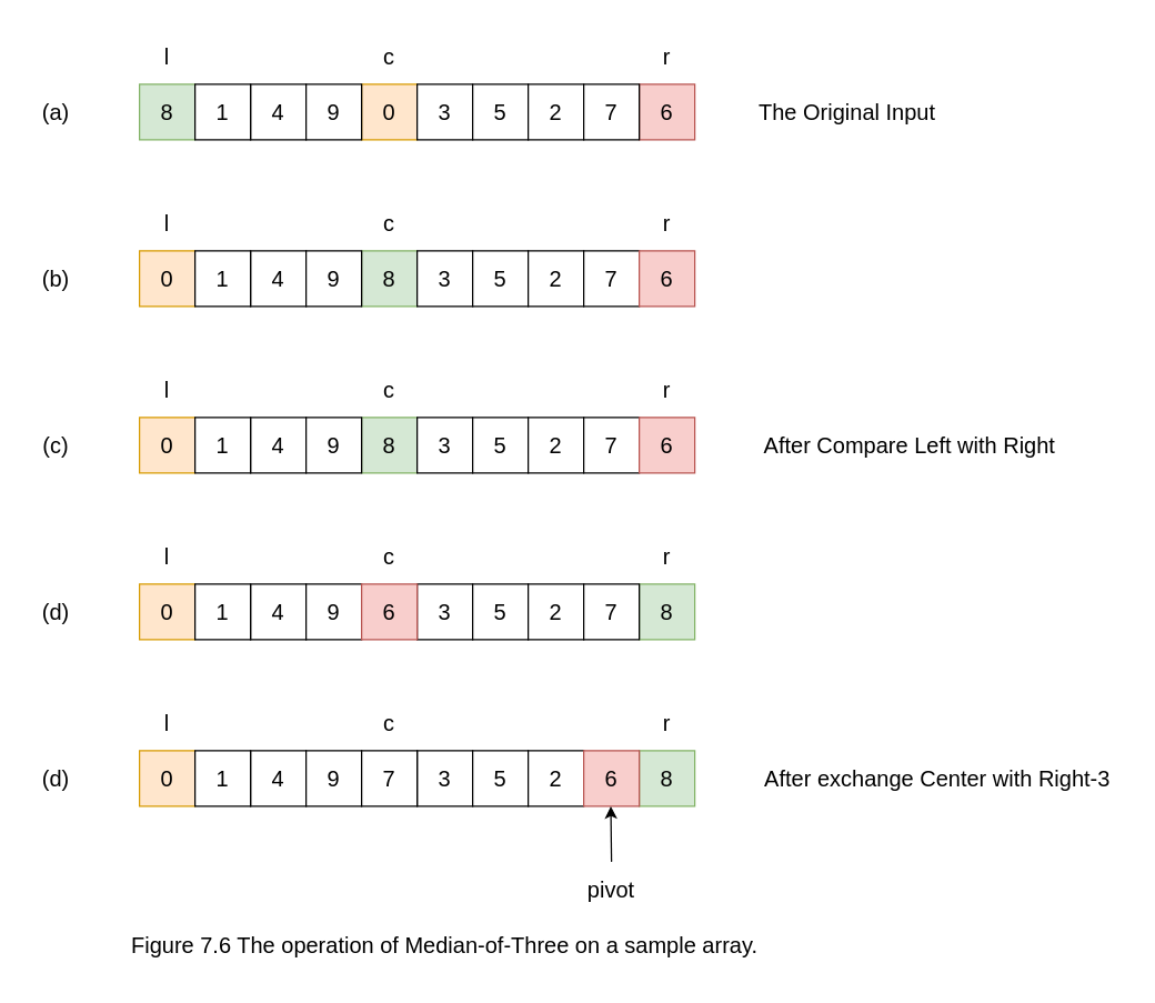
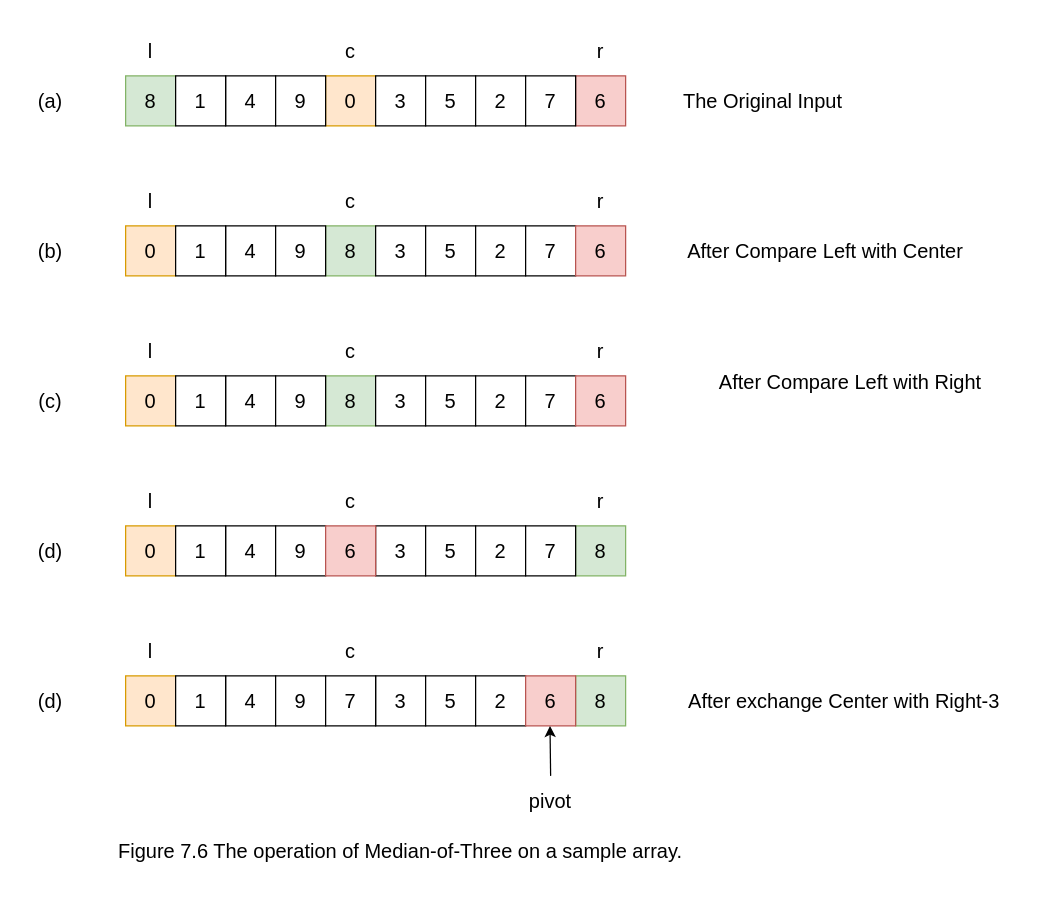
  <mxCell id="0" />
  <mxCell id="1" parent="0" />
  <mxCell id="2" value="Figure 7.6 The operation of Median-of-Three on a sample array." style="text;html=1;strokeColor=none;fillColor=none;align=center;verticalAlign=middle;whiteSpace=wrap;rounded=0;fontSize=16;" parent="1" vertex="1"><mxGeometry x="60" y="660" width="520" height="40" as="geometry" /></mxCell>
  <mxCell id="3" value="8" style="rounded=0;whiteSpace=wrap;html=1;fontSize=16;fillColor=#d5e8d4;strokeColor=#82b366;" parent="1" vertex="1"><mxGeometry x="100" y="60" width="40" height="40" as="geometry" /></mxCell>
  <mxCell id="4" value="4" style="rounded=0;whiteSpace=wrap;html=1;fontSize=16;" parent="1" vertex="1"><mxGeometry x="180" y="60" width="40" height="40" as="geometry" /></mxCell>
  <mxCell id="5" value="0" style="rounded=0;whiteSpace=wrap;html=1;fontSize=16;fillColor=#ffe6cc;strokeColor=#d79b00;" parent="1" vertex="1"><mxGeometry x="260" y="60" width="40" height="40" as="geometry" /></mxCell>
  <mxCell id="6" value="9" style="rounded=0;whiteSpace=wrap;html=1;fontSize=16;" parent="1" vertex="1"><mxGeometry x="220" y="60" width="40" height="40" as="geometry" /></mxCell>
  <mxCell id="7" value="3" style="rounded=0;whiteSpace=wrap;html=1;fontSize=16;" parent="1" vertex="1"><mxGeometry x="300" y="60" width="40" height="40" as="geometry" /></mxCell>
  <mxCell id="8" value="5" style="rounded=0;whiteSpace=wrap;html=1;fontSize=16;" parent="1" vertex="1"><mxGeometry x="340" y="60" width="40" height="40" as="geometry" /></mxCell>
  <mxCell id="9" value="2" style="rounded=0;whiteSpace=wrap;html=1;fontSize=16;" parent="1" vertex="1"><mxGeometry x="380" y="60" width="40" height="40" as="geometry" /></mxCell>
  <mxCell id="10" value="6" style="rounded=0;whiteSpace=wrap;html=1;fontSize=16;fillColor=#f8cecc;strokeColor=#b85450;" parent="1" vertex="1"><mxGeometry x="460" y="60" width="40" height="40" as="geometry" /></mxCell>
  <mxCell id="11" value="7" style="rounded=0;whiteSpace=wrap;html=1;fontSize=16;" parent="1" vertex="1"><mxGeometry x="420" y="60" width="40" height="40" as="geometry" /></mxCell>
  <mxCell id="12" value="1" style="rounded=0;whiteSpace=wrap;html=1;fontSize=16;" parent="1" vertex="1"><mxGeometry x="140" y="60" width="40" height="40" as="geometry" /></mxCell>
  <mxCell id="13" value="l" style="text;html=1;strokeColor=none;fillColor=none;align=center;verticalAlign=middle;whiteSpace=wrap;rounded=0;fontSize=16;" parent="1" vertex="1"><mxGeometry x="100" y="20" width="40" height="40" as="geometry" /></mxCell>
  <mxCell id="14" value="r" style="text;html=1;strokeColor=none;fillColor=none;align=center;verticalAlign=middle;whiteSpace=wrap;rounded=0;fontSize=16;" parent="1" vertex="1"><mxGeometry x="460" y="20" width="40" height="40" as="geometry" /></mxCell>
  <mxCell id="15" value="(a)" style="text;html=1;strokeColor=none;fillColor=none;align=center;verticalAlign=middle;whiteSpace=wrap;rounded=0;fontSize=16;" parent="1" vertex="1"><mxGeometry x="20" y="60" width="40" height="40" as="geometry" /></mxCell>
  <mxCell id="16" value="&lt;font style=&quot;font-size: 16px;&quot;&gt;The Original Input&lt;/font&gt;" style="text;html=1;strokeColor=none;fillColor=none;align=center;verticalAlign=middle;whiteSpace=wrap;rounded=0;" parent="1" vertex="1"><mxGeometry x="540" y="60" width="140" height="40" as="geometry" /></mxCell>
  <mxCell id="17" value="8" style="rounded=0;whiteSpace=wrap;html=1;fontSize=16;fillColor=#d5e8d4;strokeColor=#82b366;" vertex="1" parent="1"><mxGeometry x="260" y="180" width="40" height="40" as="geometry" /></mxCell>
  <mxCell id="18" value="4" style="rounded=0;whiteSpace=wrap;html=1;fontSize=16;" vertex="1" parent="1"><mxGeometry x="180" y="180" width="40" height="40" as="geometry" /></mxCell>
  <mxCell id="19" value="9" style="rounded=0;whiteSpace=wrap;html=1;fontSize=16;" vertex="1" parent="1"><mxGeometry x="220" y="180" width="40" height="40" as="geometry" /></mxCell>
  <mxCell id="20" value="0" style="rounded=0;whiteSpace=wrap;html=1;fontSize=16;fillColor=#ffe6cc;strokeColor=#d79b00;" vertex="1" parent="1"><mxGeometry x="100" y="180" width="40" height="40" as="geometry" /></mxCell>
  <mxCell id="21" value="3" style="rounded=0;whiteSpace=wrap;html=1;fontSize=16;" vertex="1" parent="1"><mxGeometry x="300" y="180" width="40" height="40" as="geometry" /></mxCell>
  <mxCell id="22" value="5" style="rounded=0;whiteSpace=wrap;html=1;fontSize=16;" vertex="1" parent="1"><mxGeometry x="340" y="180" width="40" height="40" as="geometry" /></mxCell>
  <mxCell id="23" value="2" style="rounded=0;whiteSpace=wrap;html=1;fontSize=16;" vertex="1" parent="1"><mxGeometry x="380" y="180" width="40" height="40" as="geometry" /></mxCell>
  <mxCell id="24" value="7" style="rounded=0;whiteSpace=wrap;html=1;fontSize=16;" vertex="1" parent="1"><mxGeometry x="420" y="180" width="40" height="40" as="geometry" /></mxCell>
  <mxCell id="25" value="6" style="rounded=0;whiteSpace=wrap;html=1;fontSize=16;fillColor=#f8cecc;strokeColor=#b85450;" vertex="1" parent="1"><mxGeometry x="460" y="180" width="40" height="40" as="geometry" /></mxCell>
  <mxCell id="26" value="1" style="rounded=0;whiteSpace=wrap;html=1;fontSize=16;" vertex="1" parent="1"><mxGeometry x="140" y="180" width="40" height="40" as="geometry" /></mxCell>
  <mxCell id="27" value="l" style="text;html=1;strokeColor=none;fillColor=none;align=center;verticalAlign=middle;whiteSpace=wrap;rounded=0;fontSize=16;" vertex="1" parent="1"><mxGeometry x="100" y="140" width="40" height="40" as="geometry" /></mxCell>
  <mxCell id="28" value="r" style="text;html=1;strokeColor=none;fillColor=none;align=center;verticalAlign=middle;whiteSpace=wrap;rounded=0;fontSize=16;" vertex="1" parent="1"><mxGeometry x="460" y="140" width="40" height="40" as="geometry" /></mxCell>
  <mxCell id="29" value="(b)" style="text;html=1;strokeColor=none;fillColor=none;align=center;verticalAlign=middle;whiteSpace=wrap;rounded=0;fontSize=16;" vertex="1" parent="1"><mxGeometry x="20" y="180" width="40" height="40" as="geometry" /></mxCell>
+ <mxCell id="30" value="&lt;font style=&quot;font-size: 16px;&quot;&gt;After&amp;nbsp;Compare Left with Center&lt;/font&gt;" style="text;html=1;strokeColor=none;fillColor=none;align=center;verticalAlign=middle;whiteSpace=wrap;rounded=0;" vertex="1" parent="1"><mxGeometry x="540" y="180" width="240" height="40" as="geometry" /></mxCell>
  <mxCell id="31" value="8" style="rounded=0;whiteSpace=wrap;html=1;fontSize=16;fillColor=#d5e8d4;strokeColor=#82b366;" vertex="1" parent="1"><mxGeometry x="260" y="300" width="40" height="40" as="geometry" /></mxCell>
  <mxCell id="32" value="4" style="rounded=0;whiteSpace=wrap;html=1;fontSize=16;" vertex="1" parent="1"><mxGeometry x="180" y="300" width="40" height="40" as="geometry" /></mxCell>
  <mxCell id="33" value="9" style="rounded=0;whiteSpace=wrap;html=1;fontSize=16;" vertex="1" parent="1"><mxGeometry x="220" y="300" width="40" height="40" as="geometry" /></mxCell>
  <mxCell id="34" value="0" style="rounded=0;whiteSpace=wrap;html=1;fontSize=16;fillColor=#ffe6cc;strokeColor=#d79b00;" vertex="1" parent="1"><mxGeometry x="100" y="300" width="40" height="40" as="geometry" /></mxCell>
  <mxCell id="35" value="3" style="rounded=0;whiteSpace=wrap;html=1;fontSize=16;" vertex="1" parent="1"><mxGeometry x="300" y="300" width="40" height="40" as="geometry" /></mxCell>
  <mxCell id="36" value="5" style="rounded=0;whiteSpace=wrap;html=1;fontSize=16;" vertex="1" parent="1"><mxGeometry x="340" y="300" width="40" height="40" as="geometry" /></mxCell>
  <mxCell id="37" value="2" style="rounded=0;whiteSpace=wrap;html=1;fontSize=16;" vertex="1" parent="1"><mxGeometry x="380" y="300" width="40" height="40" as="geometry" /></mxCell>
  <mxCell id="38" value="7" style="rounded=0;whiteSpace=wrap;html=1;fontSize=16;" vertex="1" parent="1"><mxGeometry x="420" y="300" width="40" height="40" as="geometry" /></mxCell>
  <mxCell id="39" value="6" style="rounded=0;whiteSpace=wrap;html=1;fontSize=16;fillColor=#f8cecc;strokeColor=#b85450;" vertex="1" parent="1"><mxGeometry x="460" y="300" width="40" height="40" as="geometry" /></mxCell>
  <mxCell id="40" value="1" style="rounded=0;whiteSpace=wrap;html=1;fontSize=16;" vertex="1" parent="1"><mxGeometry x="140" y="300" width="40" height="40" as="geometry" /></mxCell>
  <mxCell id="41" value="l" style="text;html=1;strokeColor=none;fillColor=none;align=center;verticalAlign=middle;whiteSpace=wrap;rounded=0;fontSize=16;" vertex="1" parent="1"><mxGeometry x="100" y="260" width="40" height="40" as="geometry" /></mxCell>
  <mxCell id="42" value="r" style="text;html=1;strokeColor=none;fillColor=none;align=center;verticalAlign=middle;whiteSpace=wrap;rounded=0;fontSize=16;" vertex="1" parent="1"><mxGeometry x="460" y="260" width="40" height="40" as="geometry" /></mxCell>
  <mxCell id="43" value="(c)" style="text;html=1;strokeColor=none;fillColor=none;align=center;verticalAlign=middle;whiteSpace=wrap;rounded=0;fontSize=16;" vertex="1" parent="1"><mxGeometry x="20" y="300" width="40" height="40" as="geometry" /></mxCell>
- <mxCell id="44" value="&lt;font style=&quot;font-size: 16px;&quot;&gt;After&amp;nbsp;Compare Left with Right&lt;/font&gt;" style="text;html=1;strokeColor=none;fillColor=none;align=center;verticalAlign=middle;whiteSpace=wrap;rounded=0;" vertex="1" parent="1"><mxGeometry x="540" y="300" width="230" height="40" as="geometry" /></mxCell>
+ <mxCell id="44" value="&lt;font style=&quot;font-size: 16px;&quot;&gt;After&amp;nbsp;Compare Left with Right&lt;/font&gt;" style="text;html=1;strokeColor=none;fillColor=none;align=center;verticalAlign=middle;whiteSpace=wrap;rounded=0;" vertex="1" parent="1"><mxGeometry x="565" y="285" width="230" height="40" as="geometry" /></mxCell>
  <mxCell id="45" value="8" style="rounded=0;whiteSpace=wrap;html=1;fontSize=16;fillColor=#d5e8d4;strokeColor=#82b366;" vertex="1" parent="1"><mxGeometry x="460" y="420" width="40" height="40" as="geometry" /></mxCell>
  <mxCell id="46" value="4" style="rounded=0;whiteSpace=wrap;html=1;fontSize=16;" vertex="1" parent="1"><mxGeometry x="180" y="420" width="40" height="40" as="geometry" /></mxCell>
  <mxCell id="47" value="9" style="rounded=0;whiteSpace=wrap;html=1;fontSize=16;" vertex="1" parent="1"><mxGeometry x="220" y="420" width="40" height="40" as="geometry" /></mxCell>
  <mxCell id="48" value="0" style="rounded=0;whiteSpace=wrap;html=1;fontSize=16;fillColor=#ffe6cc;strokeColor=#d79b00;" vertex="1" parent="1"><mxGeometry x="100" y="420" width="40" height="40" as="geometry" /></mxCell>
  <mxCell id="49" value="3" style="rounded=0;whiteSpace=wrap;html=1;fontSize=16;" vertex="1" parent="1"><mxGeometry x="300" y="420" width="40" height="40" as="geometry" /></mxCell>
  <mxCell id="50" value="5" style="rounded=0;whiteSpace=wrap;html=1;fontSize=16;" vertex="1" parent="1"><mxGeometry x="340" y="420" width="40" height="40" as="geometry" /></mxCell>
  <mxCell id="51" value="2" style="rounded=0;whiteSpace=wrap;html=1;fontSize=16;" vertex="1" parent="1"><mxGeometry x="380" y="420" width="40" height="40" as="geometry" /></mxCell>
  <mxCell id="52" value="7" style="rounded=0;whiteSpace=wrap;html=1;fontSize=16;" vertex="1" parent="1"><mxGeometry x="420" y="420" width="40" height="40" as="geometry" /></mxCell>
  <mxCell id="53" value="6" style="rounded=0;whiteSpace=wrap;html=1;fontSize=16;fillColor=#f8cecc;strokeColor=#b85450;" vertex="1" parent="1"><mxGeometry x="260" y="420" width="40" height="40" as="geometry" /></mxCell>
  <mxCell id="54" value="1" style="rounded=0;whiteSpace=wrap;html=1;fontSize=16;" vertex="1" parent="1"><mxGeometry x="140" y="420" width="40" height="40" as="geometry" /></mxCell>
  <mxCell id="55" value="l" style="text;html=1;strokeColor=none;fillColor=none;align=center;verticalAlign=middle;whiteSpace=wrap;rounded=0;fontSize=16;" vertex="1" parent="1"><mxGeometry x="100" y="380" width="40" height="40" as="geometry" /></mxCell>
  <mxCell id="56" value="r" style="text;html=1;strokeColor=none;fillColor=none;align=center;verticalAlign=middle;whiteSpace=wrap;rounded=0;fontSize=16;" vertex="1" parent="1"><mxGeometry x="460" y="380" width="40" height="40" as="geometry" /></mxCell>
  <mxCell id="57" value="(d)" style="text;html=1;strokeColor=none;fillColor=none;align=center;verticalAlign=middle;whiteSpace=wrap;rounded=0;fontSize=16;" vertex="1" parent="1"><mxGeometry x="20" y="420" width="40" height="40" as="geometry" /></mxCell>
  <mxCell id="58" value="c" style="text;html=1;strokeColor=none;fillColor=none;align=center;verticalAlign=middle;whiteSpace=wrap;rounded=0;fontSize=16;" vertex="1" parent="1"><mxGeometry x="260" y="20" width="40" height="40" as="geometry" /></mxCell>
  <mxCell id="59" value="c" style="text;html=1;strokeColor=none;fillColor=none;align=center;verticalAlign=middle;whiteSpace=wrap;rounded=0;fontSize=16;" vertex="1" parent="1"><mxGeometry x="260" y="140" width="40" height="40" as="geometry" /></mxCell>
  <mxCell id="60" value="c" style="text;html=1;strokeColor=none;fillColor=none;align=center;verticalAlign=middle;whiteSpace=wrap;rounded=0;fontSize=16;" vertex="1" parent="1"><mxGeometry x="260" y="260" width="40" height="40" as="geometry" /></mxCell>
  <mxCell id="61" value="c" style="text;html=1;strokeColor=none;fillColor=none;align=center;verticalAlign=middle;whiteSpace=wrap;rounded=0;fontSize=16;" vertex="1" parent="1"><mxGeometry x="260" y="380" width="40" height="40" as="geometry" /></mxCell>
  <mxCell id="62" value="8" style="rounded=0;whiteSpace=wrap;html=1;fontSize=16;fillColor=#d5e8d4;strokeColor=#82b366;" vertex="1" parent="1"><mxGeometry x="460" y="540" width="40" height="40" as="geometry" /></mxCell>
  <mxCell id="63" value="4" style="rounded=0;whiteSpace=wrap;html=1;fontSize=16;" vertex="1" parent="1"><mxGeometry x="180" y="540" width="40" height="40" as="geometry" /></mxCell>
  <mxCell id="64" value="9" style="rounded=0;whiteSpace=wrap;html=1;fontSize=16;" vertex="1" parent="1"><mxGeometry x="220" y="540" width="40" height="40" as="geometry" /></mxCell>
  <mxCell id="65" value="0" style="rounded=0;whiteSpace=wrap;html=1;fontSize=16;fillColor=#ffe6cc;strokeColor=#d79b00;" vertex="1" parent="1"><mxGeometry x="100" y="540" width="40" height="40" as="geometry" /></mxCell>
  <mxCell id="66" value="3" style="rounded=0;whiteSpace=wrap;html=1;fontSize=16;" vertex="1" parent="1"><mxGeometry x="300" y="540" width="40" height="40" as="geometry" /></mxCell>
  <mxCell id="67" value="5" style="rounded=0;whiteSpace=wrap;html=1;fontSize=16;" vertex="1" parent="1"><mxGeometry x="340" y="540" width="40" height="40" as="geometry" /></mxCell>
  <mxCell id="68" value="2" style="rounded=0;whiteSpace=wrap;html=1;fontSize=16;" vertex="1" parent="1"><mxGeometry x="380" y="540" width="40" height="40" as="geometry" /></mxCell>
  <mxCell id="69" value="7" style="rounded=0;whiteSpace=wrap;html=1;fontSize=16;" vertex="1" parent="1"><mxGeometry x="260" y="540" width="40" height="40" as="geometry" /></mxCell>
  <mxCell id="70" value="6" style="rounded=0;whiteSpace=wrap;html=1;fontSize=16;fillColor=#f8cecc;strokeColor=#b85450;" vertex="1" parent="1"><mxGeometry x="420" y="540" width="40" height="40" as="geometry" /></mxCell>
  <mxCell id="71" value="1" style="rounded=0;whiteSpace=wrap;html=1;fontSize=16;" vertex="1" parent="1"><mxGeometry x="140" y="540" width="40" height="40" as="geometry" /></mxCell>
  <mxCell id="72" value="l" style="text;html=1;strokeColor=none;fillColor=none;align=center;verticalAlign=middle;whiteSpace=wrap;rounded=0;fontSize=16;" vertex="1" parent="1"><mxGeometry x="100" y="500" width="40" height="40" as="geometry" /></mxCell>
  <mxCell id="73" value="r" style="text;html=1;strokeColor=none;fillColor=none;align=center;verticalAlign=middle;whiteSpace=wrap;rounded=0;fontSize=16;" vertex="1" parent="1"><mxGeometry x="460" y="500" width="40" height="40" as="geometry" /></mxCell>
  <mxCell id="74" value="(d)" style="text;html=1;strokeColor=none;fillColor=none;align=center;verticalAlign=middle;whiteSpace=wrap;rounded=0;fontSize=16;" vertex="1" parent="1"><mxGeometry x="20" y="540" width="40" height="40" as="geometry" /></mxCell>
  <mxCell id="75" value="&lt;font style=&quot;font-size: 16px;&quot;&gt;After exchange Center with Right-3&lt;/font&gt;" style="text;html=1;strokeColor=none;fillColor=none;align=center;verticalAlign=middle;whiteSpace=wrap;rounded=0;" vertex="1" parent="1"><mxGeometry x="540" y="540" width="270" height="40" as="geometry" /></mxCell>
  <mxCell id="76" value="c" style="text;html=1;strokeColor=none;fillColor=none;align=center;verticalAlign=middle;whiteSpace=wrap;rounded=0;fontSize=16;" vertex="1" parent="1"><mxGeometry x="260" y="500" width="40" height="40" as="geometry" /></mxCell>
  <mxCell id="77" value="" style="endArrow=classic;html=1;rounded=0;" edge="1" parent="1"><mxGeometry width="50" height="50" relative="1" as="geometry"><mxPoint x="440" y="620" as="sourcePoint" /><mxPoint x="439.5" y="580" as="targetPoint" /></mxGeometry></mxCell>
  <mxCell id="78" value="pivot" style="text;html=1;strokeColor=none;fillColor=none;align=center;verticalAlign=middle;whiteSpace=wrap;rounded=0;fontSize=16;" vertex="1" parent="1"><mxGeometry x="420" y="620" width="40" height="40" as="geometry" /></mxCell>
